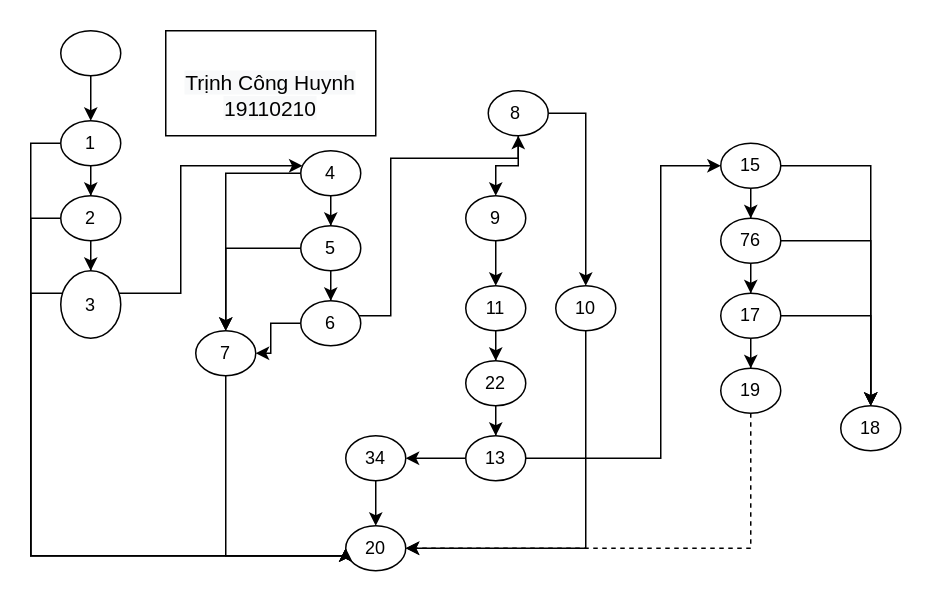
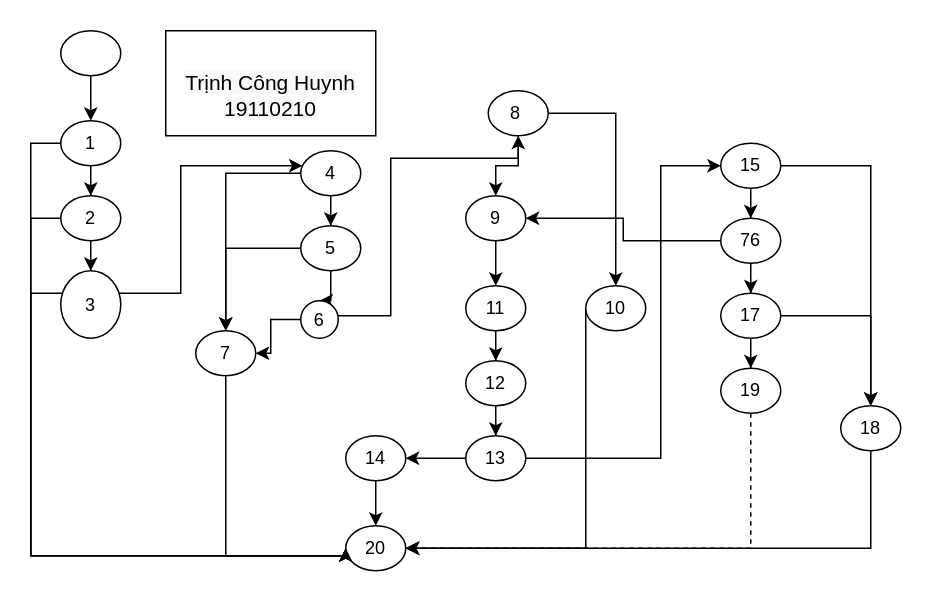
  <mxCell id="0" />
  <mxCell id="1" parent="0" />
  <mxCell id="2" value="" style="edgeStyle=orthogonalEdgeStyle;rounded=0;orthogonalLoop=1;jettySize=auto;html=1;" edge="1" parent="1" source="4" target="7"><mxGeometry relative="1" as="geometry" /></mxCell>
  <mxCell id="3" style="edgeStyle=orthogonalEdgeStyle;rounded=0;orthogonalLoop=1;jettySize=auto;html=1;entryX=0;entryY=0.5;entryDx=0;entryDy=0;" edge="1" parent="1" source="4" target="17"><mxGeometry relative="1" as="geometry"><Array as="points"><mxPoint x="20" y="95" /><mxPoint x="20" y="370" /><mxPoint x="230" y="370" /></Array></mxGeometry></mxCell>
  <mxCell id="4" value="1" style="ellipse;whiteSpace=wrap;html=1;" vertex="1" parent="1"><mxGeometry x="40" y="80" width="40" height="30" as="geometry" /></mxCell>
  <mxCell id="5" value="" style="edgeStyle=orthogonalEdgeStyle;rounded=0;orthogonalLoop=1;jettySize=auto;html=1;" edge="1" parent="1" source="7" target="10"><mxGeometry relative="1" as="geometry" /></mxCell>
  <mxCell id="6" style="edgeStyle=orthogonalEdgeStyle;rounded=0;orthogonalLoop=1;jettySize=auto;html=1;entryX=0;entryY=0.5;entryDx=0;entryDy=0;" edge="1" parent="1" source="7" target="17"><mxGeometry relative="1" as="geometry"><Array as="points"><mxPoint x="20" y="145" /><mxPoint x="20" y="370" /><mxPoint x="230" y="370" /></Array></mxGeometry></mxCell>
  <mxCell id="7" value="2" style="ellipse;whiteSpace=wrap;html=1;" vertex="1" parent="1"><mxGeometry x="40" y="130" width="40" height="30" as="geometry" /></mxCell>
  <mxCell id="8" value="" style="edgeStyle=orthogonalEdgeStyle;rounded=0;orthogonalLoop=1;jettySize=auto;html=1;" edge="1" parent="1" source="10" target="13"><mxGeometry relative="1" as="geometry"><Array as="points"><mxPoint x="120" y="195" /><mxPoint x="120" y="110" /></Array></mxGeometry></mxCell>
  <mxCell id="9" style="edgeStyle=orthogonalEdgeStyle;rounded=0;orthogonalLoop=1;jettySize=auto;html=1;entryX=0;entryY=0.5;entryDx=0;entryDy=0;" edge="1" parent="1" source="10" target="17"><mxGeometry relative="1" as="geometry"><Array as="points"><mxPoint x="20" y="195" /><mxPoint x="20" y="370" /><mxPoint x="230" y="370" /></Array></mxGeometry></mxCell>
  <mxCell id="10" value="3" style="ellipse;whiteSpace=wrap;html=1;" vertex="1" parent="1"><mxGeometry x="40" y="180" width="40" height="45" as="geometry" /></mxCell>
  <mxCell id="11" value="" style="edgeStyle=orthogonalEdgeStyle;rounded=0;orthogonalLoop=1;jettySize=auto;html=1;" edge="1" parent="1" source="13" target="16"><mxGeometry relative="1" as="geometry" /></mxCell>
  <mxCell id="12" value="" style="edgeStyle=orthogonalEdgeStyle;rounded=0;orthogonalLoop=1;jettySize=auto;html=1;" edge="1" parent="1" source="13" target="19"><mxGeometry relative="1" as="geometry" /></mxCell>
  <mxCell id="13" value="4" style="ellipse;whiteSpace=wrap;html=1;" vertex="1" parent="1"><mxGeometry x="200" y="100" width="40" height="30" as="geometry" /></mxCell>
  <mxCell id="14" value="" style="edgeStyle=orthogonalEdgeStyle;rounded=0;orthogonalLoop=1;jettySize=auto;html=1;" edge="1" parent="1" source="16" target="22"><mxGeometry relative="1" as="geometry" /></mxCell>
  <mxCell id="15" style="edgeStyle=orthogonalEdgeStyle;rounded=0;orthogonalLoop=1;jettySize=auto;html=1;" edge="1" parent="1" source="16" target="19"><mxGeometry relative="1" as="geometry" /></mxCell>
  <mxCell id="16" value="5" style="ellipse;whiteSpace=wrap;html=1;" vertex="1" parent="1"><mxGeometry x="200" y="150" width="40" height="30" as="geometry" /></mxCell>
  <mxCell id="17" value="20" style="ellipse;whiteSpace=wrap;html=1;" vertex="1" parent="1"><mxGeometry x="230" y="350" width="40" height="30" as="geometry" /></mxCell>
  <mxCell id="18" style="edgeStyle=orthogonalEdgeStyle;rounded=0;orthogonalLoop=1;jettySize=auto;html=1;entryX=0;entryY=0.5;entryDx=0;entryDy=0;" edge="1" parent="1" source="19" target="17"><mxGeometry relative="1" as="geometry"><Array as="points"><mxPoint x="150" y="370" /><mxPoint x="230" y="370" /></Array></mxGeometry></mxCell>
  <mxCell id="19" value="7" style="ellipse;whiteSpace=wrap;html=1;" vertex="1" parent="1"><mxGeometry x="130" y="220" width="40" height="30" as="geometry" /></mxCell>
  <mxCell id="20" style="edgeStyle=orthogonalEdgeStyle;rounded=0;orthogonalLoop=1;jettySize=auto;html=1;" edge="1" parent="1" source="22" target="19"><mxGeometry relative="1" as="geometry" /></mxCell>
  <mxCell id="21" value="" style="edgeStyle=orthogonalEdgeStyle;rounded=0;orthogonalLoop=1;jettySize=auto;html=1;" edge="1" parent="1" source="22" target="25"><mxGeometry relative="1" as="geometry"><Array as="points"><mxPoint x="260" y="210" /><mxPoint x="260" y="105" /></Array></mxGeometry></mxCell>
- <mxCell id="22" value="6" style="ellipse;whiteSpace=wrap;html=1;" vertex="1" parent="1"><mxGeometry x="200" y="200" width="40" height="30" as="geometry" /></mxCell>
+ <mxCell id="22" value="6" style="ellipse;whiteSpace=wrap;html=1;" vertex="1" parent="1"><mxGeometry x="200" y="200" width="25" height="25" as="geometry" /></mxCell>
  <mxCell id="23" value="" style="edgeStyle=orthogonalEdgeStyle;rounded=0;orthogonalLoop=1;jettySize=auto;html=1;" edge="1" parent="1" source="25" target="27"><mxGeometry relative="1" as="geometry" /></mxCell>
  <mxCell id="24" style="edgeStyle=orthogonalEdgeStyle;rounded=0;orthogonalLoop=1;jettySize=auto;html=1;" edge="1" parent="1" source="25" target="29"><mxGeometry relative="1" as="geometry" /></mxCell>
  <mxCell id="25" value="8&amp;nbsp;" style="ellipse;whiteSpace=wrap;html=1;" vertex="1" parent="1"><mxGeometry x="325" y="60" width="40" height="30" as="geometry" /></mxCell>
  <mxCell id="26" value="" style="edgeStyle=orthogonalEdgeStyle;rounded=0;orthogonalLoop=1;jettySize=auto;html=1;" edge="1" parent="1" source="27" target="31"><mxGeometry relative="1" as="geometry" /></mxCell>
  <mxCell id="27" value="9" style="ellipse;whiteSpace=wrap;html=1;" vertex="1" parent="1"><mxGeometry x="310" y="130" width="40" height="30" as="geometry" /></mxCell>
  <mxCell id="28" style="edgeStyle=orthogonalEdgeStyle;rounded=0;orthogonalLoop=1;jettySize=auto;html=1;entryX=1;entryY=0.5;entryDx=0;entryDy=0;" edge="1" parent="1" source="29" target="17"><mxGeometry relative="1" as="geometry"><Array as="points"><mxPoint x="390" y="365" /></Array></mxGeometry></mxCell>
- <mxCell id="29" value="10" style="ellipse;whiteSpace=wrap;html=1;" vertex="1" parent="1"><mxGeometry x="370" y="190" width="40" height="30" as="geometry" /></mxCell>
+ <mxCell id="29" value="10" style="ellipse;whiteSpace=wrap;html=1;" vertex="1" parent="1"><mxGeometry x="390" y="190" width="40" height="30" as="geometry" /></mxCell>
  <mxCell id="30" value="" style="edgeStyle=orthogonalEdgeStyle;rounded=0;orthogonalLoop=1;jettySize=auto;html=1;" edge="1" parent="1" source="31" target="33"><mxGeometry relative="1" as="geometry" /></mxCell>
  <mxCell id="31" value="11" style="ellipse;whiteSpace=wrap;html=1;" vertex="1" parent="1"><mxGeometry x="310" y="190" width="40" height="30" as="geometry" /></mxCell>
  <mxCell id="32" value="" style="edgeStyle=orthogonalEdgeStyle;rounded=0;orthogonalLoop=1;jettySize=auto;html=1;" edge="1" parent="1" source="33" target="36"><mxGeometry relative="1" as="geometry" /></mxCell>
- <mxCell id="33" value="22" style="ellipse;whiteSpace=wrap;html=1;" vertex="1" parent="1"><mxGeometry x="310" y="240" width="40" height="30" as="geometry" /></mxCell>
+ <mxCell id="33" value="12" style="ellipse;whiteSpace=wrap;html=1;" vertex="1" parent="1"><mxGeometry x="310" y="240" width="40" height="30" as="geometry" /></mxCell>
  <mxCell id="34" value="" style="edgeStyle=orthogonalEdgeStyle;rounded=0;orthogonalLoop=1;jettySize=auto;html=1;" edge="1" parent="1" source="36" target="38"><mxGeometry relative="1" as="geometry" /></mxCell>
  <mxCell id="35" value="" style="edgeStyle=orthogonalEdgeStyle;rounded=0;orthogonalLoop=1;jettySize=auto;html=1;" edge="1" parent="1" source="36" target="41"><mxGeometry relative="1" as="geometry"><Array as="points"><mxPoint x="440" y="305" /><mxPoint x="440" y="110" /></Array></mxGeometry></mxCell>
  <mxCell id="36" value="13" style="ellipse;whiteSpace=wrap;html=1;" vertex="1" parent="1"><mxGeometry x="310" y="290" width="40" height="30" as="geometry" /></mxCell>
  <mxCell id="37" style="edgeStyle=orthogonalEdgeStyle;rounded=0;orthogonalLoop=1;jettySize=auto;html=1;entryX=0.5;entryY=0;entryDx=0;entryDy=0;" edge="1" parent="1" source="38" target="17"><mxGeometry relative="1" as="geometry" /></mxCell>
- <mxCell id="38" value="34" style="ellipse;whiteSpace=wrap;html=1;" vertex="1" parent="1"><mxGeometry x="230" y="290" width="40" height="30" as="geometry" /></mxCell>
+ <mxCell id="38" value="14" style="ellipse;whiteSpace=wrap;html=1;" vertex="1" parent="1"><mxGeometry x="230" y="290" width="40" height="30" as="geometry" /></mxCell>
  <mxCell id="39" value="" style="edgeStyle=orthogonalEdgeStyle;rounded=0;orthogonalLoop=1;jettySize=auto;html=1;" edge="1" parent="1" source="41" target="44"><mxGeometry relative="1" as="geometry" /></mxCell>
  <mxCell id="40" style="edgeStyle=orthogonalEdgeStyle;rounded=0;orthogonalLoop=1;jettySize=auto;html=1;entryX=0.5;entryY=0;entryDx=0;entryDy=0;" edge="1" parent="1" source="41" target="49"><mxGeometry relative="1" as="geometry" /></mxCell>
  <mxCell id="41" value="15" style="ellipse;whiteSpace=wrap;html=1;" vertex="1" parent="1"><mxGeometry x="480" y="95" width="40" height="30" as="geometry" /></mxCell>
  <mxCell id="42" value="" style="edgeStyle=orthogonalEdgeStyle;rounded=0;orthogonalLoop=1;jettySize=auto;html=1;" edge="1" parent="1" source="44" target="47"><mxGeometry relative="1" as="geometry" /></mxCell>
- <mxCell id="43" value="" style="edgeStyle=orthogonalEdgeStyle;rounded=0;orthogonalLoop=1;jettySize=auto;html=1;" edge="1" parent="1" source="44" target="49"><mxGeometry relative="1" as="geometry" /></mxCell>
+ <mxCell id="43" value="" style="edgeStyle=orthogonalEdgeStyle;rounded=0;orthogonalLoop=1;jettySize=auto;html=1;" edge="1" parent="1" source="44" target="27"><mxGeometry relative="1" as="geometry" /></mxCell>
  <mxCell id="44" value="76" style="ellipse;whiteSpace=wrap;html=1;" vertex="1" parent="1"><mxGeometry x="480" y="145" width="40" height="30" as="geometry" /></mxCell>
  <mxCell id="45" value="" style="edgeStyle=orthogonalEdgeStyle;rounded=0;orthogonalLoop=1;jettySize=auto;html=1;" edge="1" parent="1" source="47" target="51"><mxGeometry relative="1" as="geometry" /></mxCell>
  <mxCell id="46" style="edgeStyle=orthogonalEdgeStyle;rounded=0;orthogonalLoop=1;jettySize=auto;html=1;entryX=0.5;entryY=0;entryDx=0;entryDy=0;" edge="1" parent="1" source="47" target="49"><mxGeometry relative="1" as="geometry" /></mxCell>
  <mxCell id="47" value="17" style="ellipse;whiteSpace=wrap;html=1;" vertex="1" parent="1"><mxGeometry x="480" y="195" width="40" height="30" as="geometry" /></mxCell>
+ <mxCell id="48" style="edgeStyle=orthogonalEdgeStyle;rounded=0;orthogonalLoop=1;jettySize=auto;html=1;entryX=1;entryY=0.5;entryDx=0;entryDy=0;" edge="1" parent="1" source="49" target="17"><mxGeometry relative="1" as="geometry"><Array as="points"><mxPoint x="580" y="365" /></Array></mxGeometry></mxCell>
  <mxCell id="49" value="18" style="ellipse;whiteSpace=wrap;html=1;" vertex="1" parent="1"><mxGeometry x="560" y="270" width="40" height="30" as="geometry" /></mxCell>
  <mxCell id="50" style="edgeStyle=orthogonalEdgeStyle;rounded=0;orthogonalLoop=1;jettySize=auto;html=1;entryX=1;entryY=0.5;entryDx=0;entryDy=0;dashed=1;" edge="1" parent="1" source="51" target="17"><mxGeometry relative="1" as="geometry"><Array as="points"><mxPoint x="500" y="365" /></Array></mxGeometry></mxCell>
  <mxCell id="51" value="19" style="ellipse;whiteSpace=wrap;html=1;" vertex="1" parent="1"><mxGeometry x="480" y="245" width="40" height="30" as="geometry" /></mxCell>
  <mxCell id="52" value="" style="edgeStyle=orthogonalEdgeStyle;rounded=0;orthogonalLoop=1;jettySize=auto;html=1;" edge="1" parent="1" source="53" target="4"><mxGeometry relative="1" as="geometry" /></mxCell>
  <mxCell id="53" value="" style="ellipse;whiteSpace=wrap;html=1;" vertex="1" parent="1"><mxGeometry x="40" y="20" width="40" height="30" as="geometry" /></mxCell>
  <mxCell id="54" value="&lt;span style=&quot;color: rgb(0, 0, 0); font-family: Helvetica; font-size: 14px; font-style: normal; font-variant-ligatures: normal; font-variant-caps: normal; font-weight: 400; letter-spacing: normal; orphans: 2; text-align: center; text-indent: 0px; text-transform: none; widows: 2; word-spacing: 0px; -webkit-text-stroke-width: 0px; background-color: rgb(248, 249, 250); text-decoration-thickness: initial; text-decoration-style: initial; text-decoration-color: initial; float: none; display: inline !important;&quot;&gt;&lt;br&gt;Trịnh Công Huynh 19110210&lt;/span&gt;" style="rounded=0;whiteSpace=wrap;html=1;fontSize=14;" vertex="1" parent="1"><mxGeometry x="110" y="20" width="140" height="70" as="geometry" /></mxCell>
